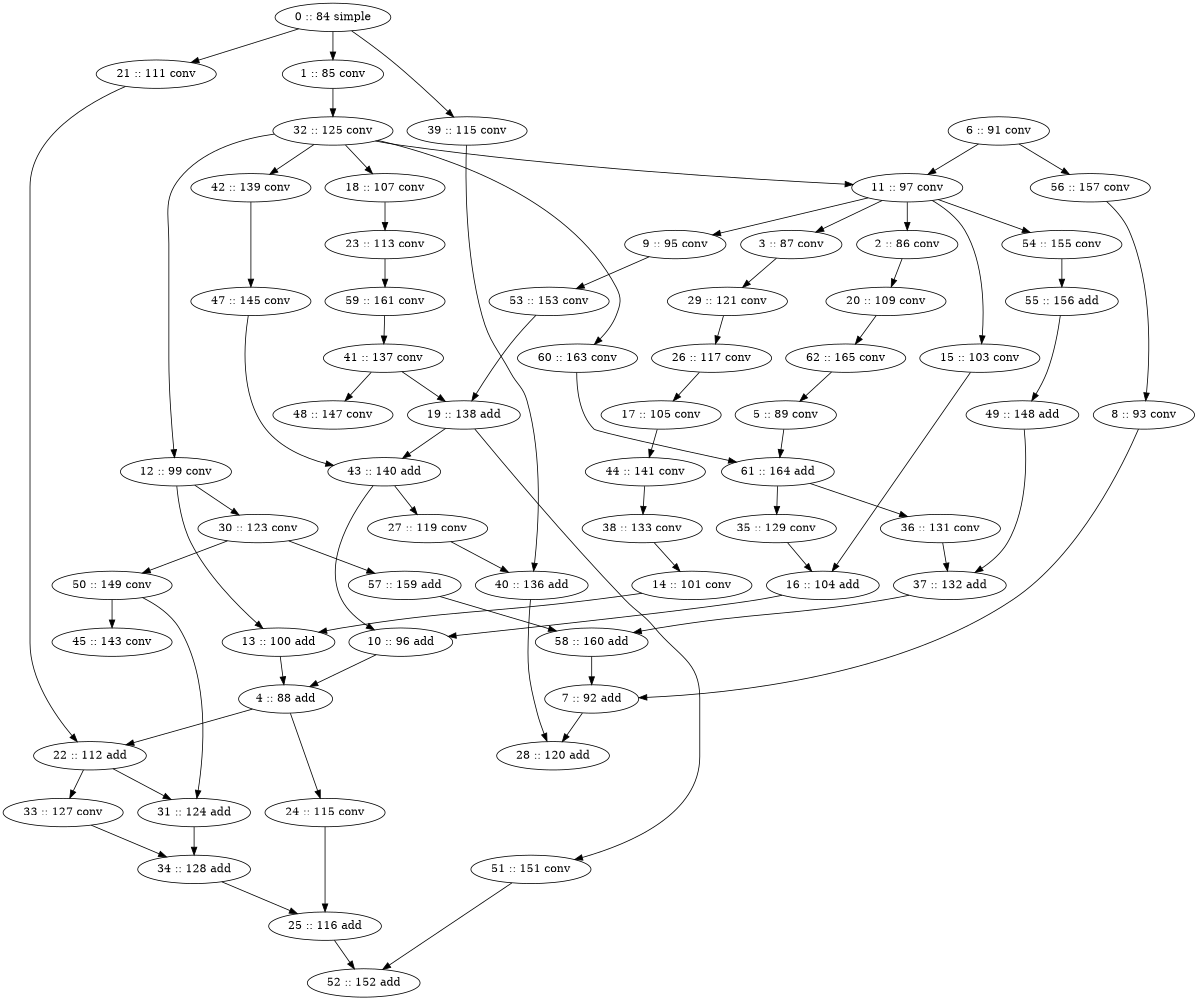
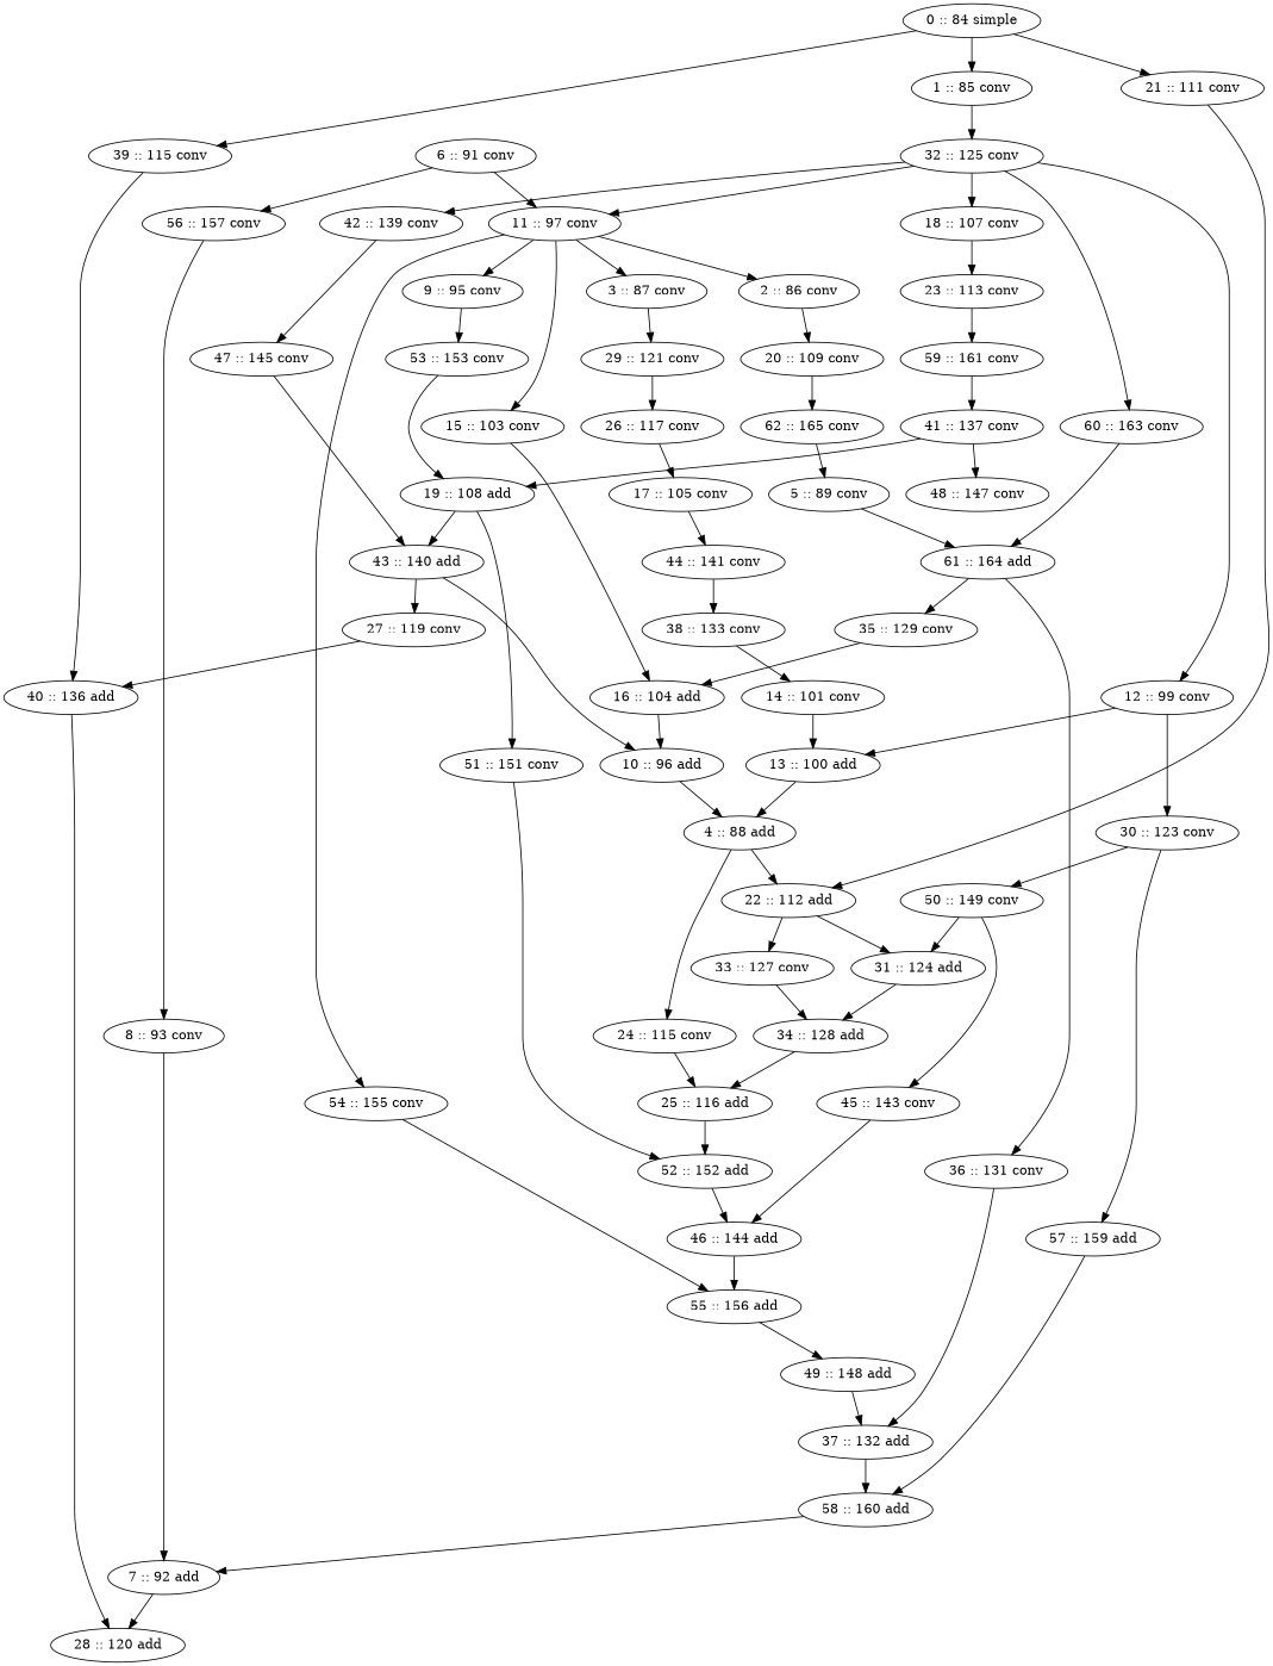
  digraph {
    n1 [label="0 :: 84 simple"]
    n2 [label="1 :: 85 conv"]
    n3 [label="21 :: 111 conv"]
    n4 [label="39 :: 115 conv"]
    n5 [label="32 :: 125 conv"]
    n6 [label="22 :: 112 add"]
    n7 [label="40 :: 136 add"]
    n8 [label="11 :: 97 conv"]
    n9 [label="12 :: 99 conv"]
    n10 [label="18 :: 107 conv"]
    n11 [label="42 :: 139 conv"]
    n12 [label="60 :: 163 conv"]
    n13 [label="2 :: 86 conv"]
    n14 [label="20 :: 109 conv"]
    n15 [label="62 :: 165 conv"]
    n16 [label="3 :: 87 conv"]
    n17 [label="29 :: 121 conv"]
    n18 [label="26 :: 117 conv"]
    n19 [label="4 :: 88 add"]
    n20 [label="24 :: 115 conv"]
    n21 [label="31 :: 124 add"]
    n22 [label="33 :: 127 conv"]
    n23 [label="25 :: 116 add"]
    n24 [label="5 :: 89 conv"]
    n25 [label="61 :: 164 add"]
    n26 [label="35 :: 129 conv"]
    n27 [label="36 :: 131 conv"]
    n28 [label="6 :: 91 conv"]
    n29 [label="56 :: 157 conv"]
    n30 [label="8 :: 93 conv"]
    n31 [label="7 :: 92 add"]
    n32 [label="28 :: 120 add"]
    n33 [label="9 :: 95 conv"]
    n34 [label="53 :: 153 conv"]
-   n35 [label="19 :: 138 add"]
+   n35 [label="19 :: 108 add"]
    n36 [label="10 :: 96 add"]
    n37 [label="15 :: 103 conv"]
    n38 [label="54 :: 155 conv"]
    n39 [label="16 :: 104 add"]
    n40 [label="55 :: 156 add"]
    n41 [label="13 :: 100 add"]
    n42 [label="30 :: 123 conv"]
    n43 [label="50 :: 149 conv"]
    n44 [label="57 :: 159 add"]
    n45 [label="14 :: 101 conv"]
    n46 [label="17 :: 105 conv"]
    n47 [label="44 :: 141 conv"]
    n48 [label="38 :: 133 conv"]
    n49 [label="23 :: 113 conv"]
    n50 [label="59 :: 161 conv"]
    n51 [label="43 :: 140 add"]
    n52 [label="51 :: 151 conv"]
    n53 [label="27 :: 119 conv"]
    n54 [label="52 :: 152 add"]
    n55 [label="34 :: 128 add"]
    n56 [label="41 :: 137 conv"]
+   n57 [label="46 :: 144 add"]
    n58 [label="45 :: 143 conv"]
    n59 [label="58 :: 160 add"]
    n60 [label="47 :: 145 conv"]
    n61 [label="37 :: 132 add"]
    n62 [label="48 :: 147 conv"]
    n63 [label="49 :: 148 add"]
    n1 -> n2
    n1 -> n3
    n1 -> n4
    n2 -> n5
    n3 -> n6
    n4 -> n7
    n5 -> n8
    n5 -> n9
    n5 -> n10
    n5 -> n11
    n5 -> n12
    n6 -> n21
    n6 -> n22
    n7 -> n32
    n8 -> n13
    n8 -> n16
    n8 -> n33
    n8 -> n37
    n8 -> n38
    n9 -> n41
    n9 -> n42
    n10 -> n49
    n11 -> n60
    n12 -> n25
    n13 -> n14
    n14 -> n15
    n15 -> n24
    n16 -> n17
    n17 -> n18
    n18 -> n46
    n19 -> n6
    n19 -> n20
    n20 -> n23
    n21 -> n55
    n22 -> n55
    n23 -> n54
    n24 -> n25
    n25 -> n26
    n25 -> n27
    n26 -> n39
    n27 -> n61
    n28 -> n8
    n28 -> n29
    n29 -> n30
    n30 -> n31
    n31 -> n32
    n33 -> n34
    n34 -> n35
    n35 -> n51
    n35 -> n52
    n36 -> n19
    n37 -> n39
    n38 -> n40
    n39 -> n36
    n40 -> n63
    n41 -> n19
    n42 -> n43
    n42 -> n44
    n43 -> n21
    n43 -> n58
    n44 -> n59
    n45 -> n41
    n46 -> n47
    n47 -> n48
    n48 -> n45
    n49 -> n50
    n50 -> n56
    n51 -> n36
    n51 -> n53
    n52 -> n54
    n53 -> n7
+   n54 -> n57
    n55 -> n23
    n56 -> n35
    n56 -> n62
+   n57 -> n40
+   n58 -> n57
    n59 -> n31
    n60 -> n51
    n61 -> n59
    n63 -> n61
  }
